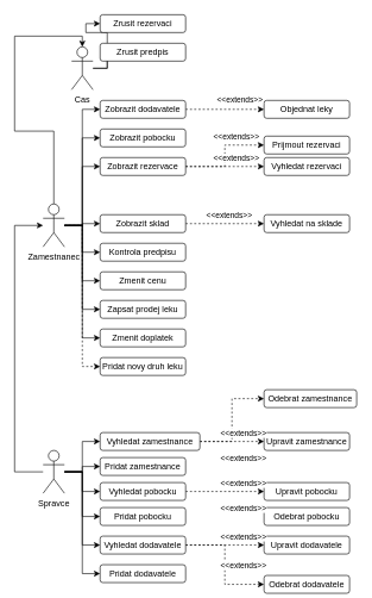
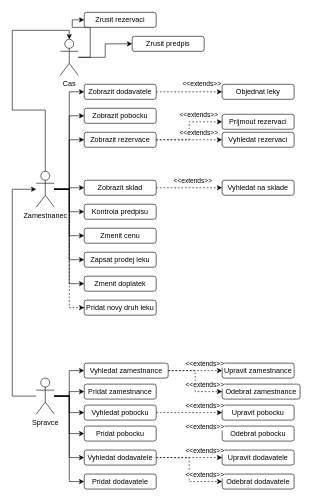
  <mxCell id="0" />
  <mxCell id="1" parent="0" />
  <mxCell id="2" style="edgeStyle=orthogonalEdgeStyle;rounded=0;orthogonalLoop=1;jettySize=auto;html=1;" edge="1" parent="1" source="9" target="20"><mxGeometry relative="1" as="geometry"><Array as="points"><mxPoint x="20" y="660" /><mxPoint x="20" y="315" /></Array></mxGeometry></mxCell>
  <mxCell id="3" style="edgeStyle=orthogonalEdgeStyle;rounded=0;orthogonalLoop=1;jettySize=auto;html=1;" edge="1" parent="1" source="9" target="57"><mxGeometry relative="1" as="geometry" /></mxCell>
  <mxCell id="4" style="edgeStyle=orthogonalEdgeStyle;rounded=0;orthogonalLoop=1;jettySize=auto;html=1;" edge="1" parent="1" source="9" target="42"><mxGeometry relative="1" as="geometry" /></mxCell>
  <mxCell id="5" style="edgeStyle=orthogonalEdgeStyle;rounded=0;orthogonalLoop=1;jettySize=auto;html=1;" edge="1" parent="1" source="9" target="45"><mxGeometry relative="1" as="geometry" /></mxCell>
  <mxCell id="6" style="edgeStyle=orthogonalEdgeStyle;rounded=0;orthogonalLoop=1;jettySize=auto;html=1;entryX=0;entryY=0.5;entryDx=0;entryDy=0;" edge="1" parent="1" source="9" target="62"><mxGeometry relative="1" as="geometry" /></mxCell>
  <mxCell id="7" style="edgeStyle=orthogonalEdgeStyle;rounded=0;orthogonalLoop=1;jettySize=auto;html=1;entryX=0;entryY=0.5;entryDx=0;entryDy=0;" edge="1" parent="1" source="9" target="60"><mxGeometry relative="1" as="geometry" /></mxCell>
  <mxCell id="8" style="edgeStyle=orthogonalEdgeStyle;rounded=0;orthogonalLoop=1;jettySize=auto;html=1;entryX=0;entryY=0.5;entryDx=0;entryDy=0;" edge="1" parent="1" source="9" target="46"><mxGeometry relative="1" as="geometry" /></mxCell>
  <mxCell id="9" value="Spravce" style="shape=umlActor;verticalLabelPosition=bottom;verticalAlign=top;html=1;outlineConnect=0;" vertex="1" parent="1"><mxGeometry x="60" y="630" width="30" height="60" as="geometry" /></mxCell>
  <mxCell id="10" style="edgeStyle=orthogonalEdgeStyle;rounded=0;orthogonalLoop=1;jettySize=auto;html=1;" edge="1" parent="1" source="20" target="23"><mxGeometry relative="1" as="geometry"><Array as="points"><mxPoint x="75" y="183" /><mxPoint x="20" y="183" /><mxPoint x="20" y="50" /></Array></mxGeometry></mxCell>
  <mxCell id="11" style="edgeStyle=orthogonalEdgeStyle;rounded=0;orthogonalLoop=1;jettySize=auto;html=1;entryX=0;entryY=0.5;entryDx=0;entryDy=0;" edge="1" parent="1" source="20" target="33"><mxGeometry relative="1" as="geometry" /></mxCell>
  <mxCell id="12" style="edgeStyle=orthogonalEdgeStyle;rounded=0;orthogonalLoop=1;jettySize=auto;html=1;" edge="1" parent="1" source="20" target="27"><mxGeometry relative="1" as="geometry" /></mxCell>
  <mxCell id="13" style="edgeStyle=orthogonalEdgeStyle;rounded=0;orthogonalLoop=1;jettySize=auto;html=1;" edge="1" parent="1" source="20" target="29"><mxGeometry relative="1" as="geometry" /></mxCell>
  <mxCell id="14" style="edgeStyle=orthogonalEdgeStyle;rounded=0;orthogonalLoop=1;jettySize=auto;html=1;entryX=0;entryY=0.5;entryDx=0;entryDy=0;" edge="1" parent="1" source="20" target="35"><mxGeometry relative="1" as="geometry" /></mxCell>
  <mxCell id="15" style="edgeStyle=orthogonalEdgeStyle;rounded=0;orthogonalLoop=1;jettySize=auto;html=1;entryX=0;entryY=0.5;entryDx=0;entryDy=0;" edge="1" parent="1" source="20" target="36"><mxGeometry relative="1" as="geometry" /></mxCell>
  <mxCell id="16" style="edgeStyle=orthogonalEdgeStyle;rounded=0;orthogonalLoop=1;jettySize=auto;html=1;entryX=0;entryY=0.5;entryDx=0;entryDy=0;" edge="1" parent="1" source="20" target="37"><mxGeometry relative="1" as="geometry" /></mxCell>
  <mxCell id="17" style="edgeStyle=orthogonalEdgeStyle;rounded=0;orthogonalLoop=1;jettySize=auto;html=1;entryX=0;entryY=0.5;entryDx=0;entryDy=0;dashed=1;" edge="1" parent="1" source="20" target="43"><mxGeometry relative="1" as="geometry" /></mxCell>
  <mxCell id="18" style="edgeStyle=orthogonalEdgeStyle;rounded=0;orthogonalLoop=1;jettySize=auto;html=1;entryX=0;entryY=0.5;entryDx=0;entryDy=0;" edge="1" parent="1" source="20" target="48"><mxGeometry relative="1" as="geometry" /></mxCell>
  <mxCell id="19" style="edgeStyle=orthogonalEdgeStyle;rounded=0;orthogonalLoop=1;jettySize=auto;html=1;entryX=0;entryY=0.5;entryDx=0;entryDy=0;" edge="1" parent="1" source="20" target="50"><mxGeometry relative="1" as="geometry" /></mxCell>
  <mxCell id="20" value="Zamestnanec" style="shape=umlActor;verticalLabelPosition=bottom;verticalAlign=top;html=1;outlineConnect=0;" vertex="1" parent="1"><mxGeometry x="60" y="285" width="30" height="60" as="geometry" /></mxCell>
  <mxCell id="21" style="edgeStyle=orthogonalEdgeStyle;rounded=0;orthogonalLoop=1;jettySize=auto;html=1;entryX=0;entryY=0.5;entryDx=0;entryDy=0;" edge="1" parent="1" source="23" target="39"><mxGeometry relative="1" as="geometry" /></mxCell>
  <mxCell id="22" style="edgeStyle=orthogonalEdgeStyle;rounded=0;orthogonalLoop=1;jettySize=auto;html=1;" edge="1" parent="1" source="23" target="38"><mxGeometry relative="1" as="geometry" /></mxCell>
  <mxCell id="23" value="Cas" style="shape=umlActor;verticalLabelPosition=bottom;verticalAlign=top;html=1;outlineConnect=0;" vertex="1" parent="1"><mxGeometry x="100" y="65" width="30" height="60" as="geometry" /></mxCell>
  <mxCell id="24" value="Objednat leky" style="rounded=1;whiteSpace=wrap;html=1;" vertex="1" parent="1"><mxGeometry x="370" y="140" width="120" height="25" as="geometry" /></mxCell>
  <mxCell id="25" style="edgeStyle=orthogonalEdgeStyle;rounded=0;orthogonalLoop=1;jettySize=auto;html=1;dashed=1;" edge="1" parent="1" source="27" target="28"><mxGeometry relative="1" as="geometry" /></mxCell>
  <mxCell id="26" value="&amp;lt;&amp;lt;extends&amp;gt;&amp;gt;" style="edgeLabel;html=1;align=center;verticalAlign=middle;resizable=0;points=[];" vertex="1" connectable="0" parent="25"><mxGeometry x="0.091" y="-2" relative="1" as="geometry"><mxPoint y="-14" as="offset" /></mxGeometry></mxCell>
  <mxCell id="27" value="Zobrazit sklad" style="rounded=1;whiteSpace=wrap;html=1;" vertex="1" parent="1"><mxGeometry x="140" y="300" width="120" height="25" as="geometry" /></mxCell>
  <mxCell id="28" value="Vyhledat na sklade" style="rounded=1;whiteSpace=wrap;html=1;" vertex="1" parent="1"><mxGeometry x="370" y="300" width="120" height="25" as="geometry" /></mxCell>
  <mxCell id="29" value="Kontrola predpisu" style="rounded=1;whiteSpace=wrap;html=1;" vertex="1" parent="1"><mxGeometry x="140" y="340" width="120" height="25" as="geometry" /></mxCell>
  <mxCell id="30" value="Prijmout rezervaci" style="rounded=1;whiteSpace=wrap;html=1;" vertex="1" parent="1"><mxGeometry x="370" y="190" width="120" height="25" as="geometry" /></mxCell>
  <mxCell id="31" style="edgeStyle=orthogonalEdgeStyle;rounded=0;orthogonalLoop=1;jettySize=auto;html=1;entryX=0;entryY=0.5;entryDx=0;entryDy=0;dashed=1;" edge="1" parent="1" source="33" target="30"><mxGeometry relative="1" as="geometry" /></mxCell>
  <mxCell id="32" style="edgeStyle=orthogonalEdgeStyle;rounded=0;orthogonalLoop=1;jettySize=auto;html=1;dashed=1;" edge="1" parent="1" source="33" target="34"><mxGeometry relative="1" as="geometry" /></mxCell>
  <mxCell id="33" value="Zobrazit rezervace" style="rounded=1;whiteSpace=wrap;html=1;" vertex="1" parent="1"><mxGeometry x="140" y="220" width="120" height="25" as="geometry" /></mxCell>
  <mxCell id="34" value="Vyhledat rezervaci" style="rounded=1;whiteSpace=wrap;html=1;" vertex="1" parent="1"><mxGeometry x="370" y="220" width="120" height="25" as="geometry" /></mxCell>
  <mxCell id="35" value="Zmenit cenu" style="rounded=1;whiteSpace=wrap;html=1;" vertex="1" parent="1"><mxGeometry x="140" y="380" width="120" height="25" as="geometry" /></mxCell>
  <mxCell id="36" value="Zapsat prodej leku" style="rounded=1;whiteSpace=wrap;html=1;" vertex="1" parent="1"><mxGeometry x="140" y="420" width="120" height="25" as="geometry" /></mxCell>
  <mxCell id="37" value="Zmenit doplatek" style="rounded=1;whiteSpace=wrap;html=1;" vertex="1" parent="1"><mxGeometry x="140" y="460" width="120" height="25" as="geometry" /></mxCell>
- <mxCell id="38" value="Zrusit predpis" style="rounded=1;whiteSpace=wrap;html=1;" vertex="1" parent="1"><mxGeometry x="140" y="60" width="120" height="25" as="geometry" /></mxCell>
+ <mxCell id="38" value="Zrusit predpis" style="rounded=1;whiteSpace=wrap;html=1;" vertex="1" parent="1"><mxGeometry x="220" y="60" width="120" height="25" as="geometry" /></mxCell>
  <mxCell id="39" value="Zrusit rezervaci" style="rounded=1;whiteSpace=wrap;html=1;" vertex="1" parent="1"><mxGeometry x="140" y="20" width="120" height="25" as="geometry" /></mxCell>
  <mxCell id="40" value="&amp;lt;&amp;lt;extends&amp;gt;&amp;gt;" style="edgeLabel;html=1;align=center;verticalAlign=middle;resizable=0;points=[];" vertex="1" connectable="0" parent="1"><mxGeometry x="330" y="190" as="geometry" /></mxCell>
  <mxCell id="41" value="&amp;lt;&amp;lt;extends&amp;gt;&amp;gt;" style="edgeLabel;html=1;align=center;verticalAlign=middle;resizable=0;points=[];" vertex="1" connectable="0" parent="1"><mxGeometry x="330" y="220" as="geometry" /></mxCell>
  <mxCell id="42" value="Pridat zamestnance" style="rounded=1;whiteSpace=wrap;html=1;" vertex="1" parent="1"><mxGeometry x="140" y="640" width="120" height="25" as="geometry" /></mxCell>
  <mxCell id="43" value="Pridat novy druh leku" style="rounded=1;whiteSpace=wrap;html=1;" vertex="1" parent="1"><mxGeometry x="140" y="500" width="120" height="25" as="geometry" /></mxCell>
  <mxCell id="44" style="edgeStyle=orthogonalEdgeStyle;rounded=0;orthogonalLoop=1;jettySize=auto;html=1;dashed=1;" edge="1" parent="1" source="45" target="63"><mxGeometry relative="1" as="geometry" /></mxCell>
  <mxCell id="45" value="Vyhledat pobocku" style="rounded=1;whiteSpace=wrap;html=1;" vertex="1" parent="1"><mxGeometry x="140" y="675" width="120" height="25" as="geometry" /></mxCell>
  <mxCell id="46" value="Pridat dodavatele" style="rounded=1;whiteSpace=wrap;html=1;" vertex="1" parent="1"><mxGeometry x="140" y="790" width="120" height="25" as="geometry" /></mxCell>
- <mxCell id="47" value="Odebrat dodavatele" style="rounded=1;whiteSpace=wrap;html=1;" vertex="1" parent="1"><mxGeometry x="370" y="805" width="120" height="25" as="geometry" /></mxCell>
+ <mxCell id="47" value="Odebrat dodavatele" style="rounded=1;whiteSpace=wrap;html=1;" vertex="1" parent="1"><mxGeometry x="370" y="790" width="120" height="25" as="geometry" /></mxCell>
  <mxCell id="48" value="Zobrazit pobocku" style="rounded=1;whiteSpace=wrap;html=1;" vertex="1" parent="1"><mxGeometry x="140" y="180" width="120" height="25" as="geometry" /></mxCell>
  <mxCell id="49" style="edgeStyle=orthogonalEdgeStyle;rounded=0;orthogonalLoop=1;jettySize=auto;html=1;entryX=0;entryY=0.5;entryDx=0;entryDy=0;dashed=1;" edge="1" parent="1" source="50" target="24"><mxGeometry relative="1" as="geometry" /></mxCell>
  <mxCell id="50" value="Zobrazit dodavatele" style="rounded=1;whiteSpace=wrap;html=1;" vertex="1" parent="1"><mxGeometry x="140" y="140" width="120" height="25" as="geometry" /></mxCell>
  <mxCell id="51" value="&amp;lt;&amp;lt;extends&amp;gt;&amp;gt;" style="edgeLabel;html=1;align=center;verticalAlign=middle;resizable=0;points=[];" vertex="1" connectable="0" parent="1"><mxGeometry x="330" y="140" as="geometry"><mxPoint x="5" y="-1" as="offset" /></mxGeometry></mxCell>
  <mxCell id="52" value="Odebrat pobocku" style="rounded=1;whiteSpace=wrap;html=1;" vertex="1" parent="1"><mxGeometry x="370" y="710" width="120" height="25" as="geometry" /></mxCell>
- <mxCell id="53" value="Odebrat zamestnance" style="rounded=1;whiteSpace=wrap;html=1;" vertex="1" parent="1"><mxGeometry x="370" y="545" width="130" height="25" as="geometry" /></mxCell>
+ <mxCell id="53" value="Odebrat zamestnance" style="rounded=1;whiteSpace=wrap;html=1;" vertex="1" parent="1"><mxGeometry x="370" y="640" width="130" height="25" as="geometry" /></mxCell>
  <mxCell id="54" value="Upravit zamestnance" style="rounded=1;whiteSpace=wrap;html=1;" vertex="1" parent="1"><mxGeometry x="370" y="605" width="120" height="25" as="geometry" /></mxCell>
  <mxCell id="55" style="edgeStyle=orthogonalEdgeStyle;rounded=0;orthogonalLoop=1;jettySize=auto;html=1;dashed=1;" edge="1" parent="1" source="57" target="54"><mxGeometry relative="1" as="geometry" /></mxCell>
  <mxCell id="56" style="edgeStyle=orthogonalEdgeStyle;rounded=0;orthogonalLoop=1;jettySize=auto;html=1;entryX=0;entryY=0.5;entryDx=0;entryDy=0;dashed=1;" edge="1" parent="1" source="57" target="53"><mxGeometry relative="1" as="geometry" /></mxCell>
  <mxCell id="57" value="Vyhledat zamestnance" style="rounded=1;whiteSpace=wrap;html=1;" vertex="1" parent="1"><mxGeometry x="140" y="605" width="140" height="25" as="geometry" /></mxCell>
  <mxCell id="58" style="edgeStyle=orthogonalEdgeStyle;rounded=0;orthogonalLoop=1;jettySize=auto;html=1;dashed=1;" edge="1" parent="1" source="60" target="61"><mxGeometry relative="1" as="geometry" /></mxCell>
  <mxCell id="59" style="edgeStyle=orthogonalEdgeStyle;rounded=0;orthogonalLoop=1;jettySize=auto;html=1;entryX=0;entryY=0.5;entryDx=0;entryDy=0;dashed=1;" edge="1" parent="1" source="60" target="47"><mxGeometry relative="1" as="geometry" /></mxCell>
  <mxCell id="60" value="Vyhledat dodavatele" style="rounded=1;whiteSpace=wrap;html=1;" vertex="1" parent="1"><mxGeometry x="140" y="750" width="120" height="25" as="geometry" /></mxCell>
  <mxCell id="61" value="Upravit dodavatele" style="rounded=1;whiteSpace=wrap;html=1;" vertex="1" parent="1"><mxGeometry x="370" y="750" width="120" height="25" as="geometry" /></mxCell>
  <mxCell id="62" value="Pridat pobocku" style="rounded=1;whiteSpace=wrap;html=1;" vertex="1" parent="1"><mxGeometry x="140" y="710" width="120" height="25" as="geometry" /></mxCell>
  <mxCell id="63" value="Upravit pobocku" style="rounded=1;whiteSpace=wrap;html=1;" vertex="1" parent="1"><mxGeometry x="370" y="675" width="120" height="25" as="geometry" /></mxCell>
  <mxCell id="64" value="&amp;lt;&amp;lt;extends&amp;gt;&amp;gt;" style="edgeLabel;html=1;align=center;verticalAlign=middle;resizable=0;points=[];" vertex="1" connectable="0" parent="1"><mxGeometry x="340" y="605" as="geometry" /></mxCell>
  <mxCell id="65" value="&amp;lt;&amp;lt;extends&amp;gt;&amp;gt;" style="edgeLabel;html=1;align=center;verticalAlign=middle;resizable=0;points=[];" vertex="1" connectable="0" parent="1"><mxGeometry x="340" y="640" as="geometry" /></mxCell>
  <mxCell id="66" value="&amp;lt;&amp;lt;extends&amp;gt;&amp;gt;" style="edgeLabel;html=1;align=center;verticalAlign=middle;resizable=0;points=[];" vertex="1" connectable="0" parent="1"><mxGeometry x="340" y="675" as="geometry" /></mxCell>
  <mxCell id="67" value="&amp;lt;&amp;lt;extends&amp;gt;&amp;gt;" style="edgeLabel;html=1;align=center;verticalAlign=middle;resizable=0;points=[];" vertex="1" connectable="0" parent="1"><mxGeometry x="340" y="710" as="geometry" /></mxCell>
  <mxCell id="68" value="&amp;lt;&amp;lt;extends&amp;gt;&amp;gt;" style="edgeLabel;html=1;align=center;verticalAlign=middle;resizable=0;points=[];" vertex="1" connectable="0" parent="1"><mxGeometry x="340" y="750" as="geometry" /></mxCell>
  <mxCell id="69" value="&amp;lt;&amp;lt;extends&amp;gt;&amp;gt;" style="edgeLabel;html=1;align=center;verticalAlign=middle;resizable=0;points=[];" vertex="1" connectable="0" parent="1"><mxGeometry x="340" y="790" as="geometry" /></mxCell>
